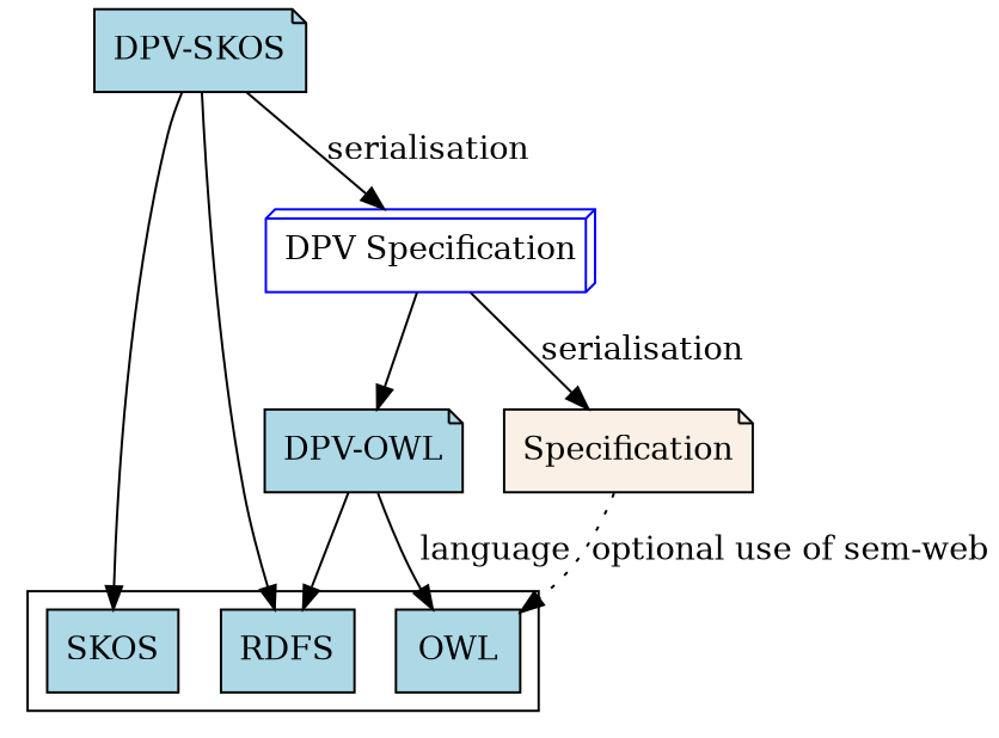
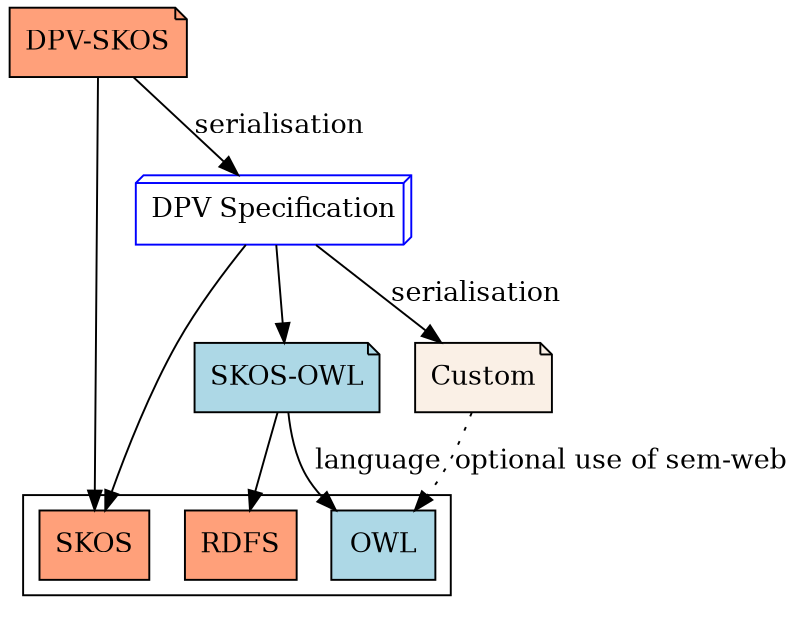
  digraph {
    node [fillcolor=lightblue shape=rect style=filled]
-   SKOS
-   RDFS
+   SKOS [fillcolor=lightsalmon]
+   RDFS [fillcolor=lightsalmon]
    OWL
    n4 [color=blue label="DPV Specification" shape=box3d fillcolor="" style=""]
-   n5 [label="DPV-OWL" shape=note]
-   Custom [fillcolor=linen shape=note label=Specification]
-   n7 [label="DPV-SKOS" shape=note]
+   n5 [label="SKOS-OWL" shape=note]
+   Custom [fillcolor=linen shape=note]
+   n7 [fillcolor=lightsalmon label="DPV-SKOS" shape=note]
    subgraph cluster_1 {
      SKOS
      RDFS
      OWL
    }
+   n4 -> SKOS
    n4 -> n5
    n4 -> Custom [label=serialisation]
    n5 -> RDFS
    n5 -> OWL [label=" language"]
    Custom -> OWL [label="optional use of sem-web" style=dotted]
    n7 -> SKOS
-   n7 -> RDFS
    n7 -> n4 [label=serialisation]
  }
